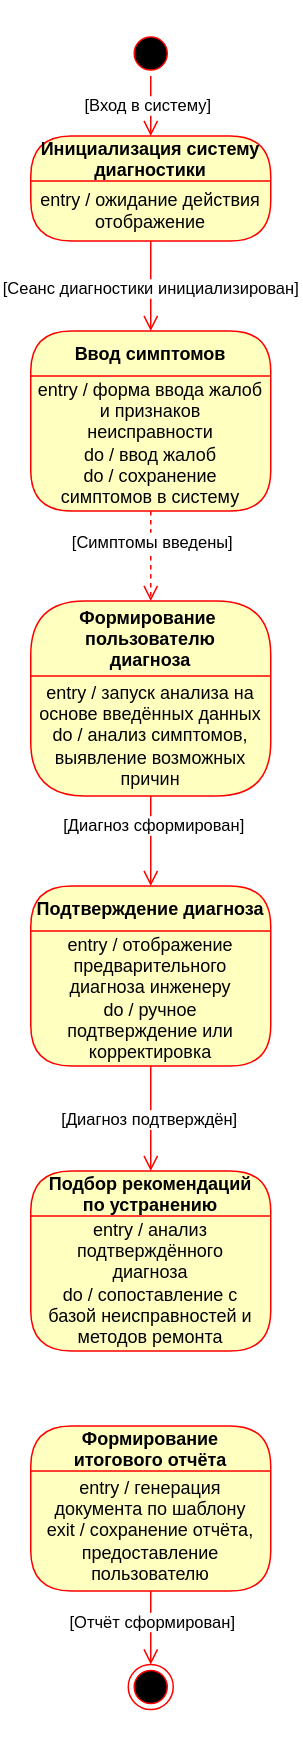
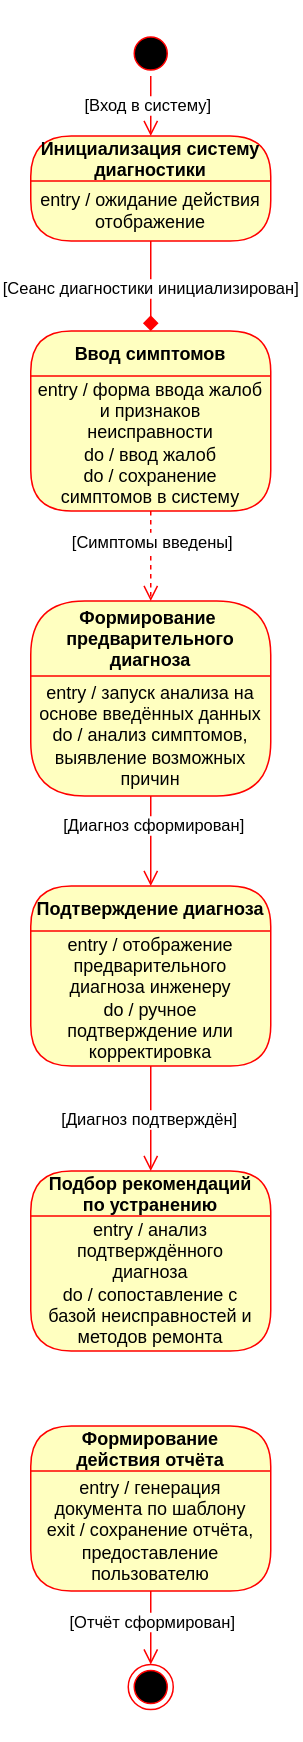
  <mxCell id="0" />
  <mxCell id="1" parent="0" />
  <mxCell id="2" value="" style="ellipse;html=1;shape=startState;fillColor=#000000;strokeColor=#ff0000;" parent="1" vertex="1"><mxGeometry x="85" y="20" width="30" height="30" as="geometry" /></mxCell>
  <mxCell id="3" value="" style="edgeStyle=orthogonalEdgeStyle;html=1;verticalAlign=bottom;endArrow=open;endSize=8;strokeColor=#ff0000;rounded=0;entryX=0.5;entryY=0;entryDx=0;entryDy=0;" parent="1" source="2" target="5" edge="1"><mxGeometry relative="1" as="geometry"><mxPoint x="100" y="90" as="targetPoint" /></mxGeometry></mxCell>
  <mxCell id="4" value="[Вход в систему]" style="edgeLabel;html=1;align=center;verticalAlign=middle;resizable=0;points=[];" parent="3" vertex="1" connectable="0"><mxGeometry x="-0.008" y="-2" relative="1" as="geometry"><mxPoint x="-1" y="-1" as="offset" /></mxGeometry></mxCell>
  <mxCell id="5" value="Инициализация систему&#10;диагностики" style="swimlane;fontStyle=1;align=center;verticalAlign=middle;childLayout=stackLayout;horizontal=1;startSize=30;horizontalStack=0;resizeParent=0;resizeLast=1;container=0;fontColor=#000000;collapsible=0;rounded=1;arcSize=30;strokeColor=#ff0000;fillColor=#ffffc0;swimlaneFillColor=#ffffc0;dropTarget=0;" parent="1" vertex="1"><mxGeometry x="20" y="90" width="160" height="70" as="geometry" /></mxCell>
  <mxCell id="6" value="entry / ожидание действия отображение" style="text;html=1;strokeColor=none;fillColor=none;align=center;verticalAlign=middle;spacingLeft=4;spacingRight=4;whiteSpace=wrap;overflow=hidden;rotatable=0;fontColor=#000000;" parent="5" vertex="1"><mxGeometry y="30" width="160" height="40" as="geometry" /></mxCell>
- <mxCell id="7" value="" style="edgeStyle=orthogonalEdgeStyle;html=1;verticalAlign=bottom;endArrow=open;endSize=8;strokeColor=#ff0000;rounded=0;entryX=0.5;entryY=0;entryDx=0;entryDy=0;" parent="1" source="5" target="9" edge="1"><mxGeometry relative="1" as="geometry"><mxPoint x="100" y="220" as="targetPoint" /></mxGeometry></mxCell>
+ <mxCell id="7" value="" style="edgeStyle=orthogonalEdgeStyle;html=1;verticalAlign=bottom;endArrow=diamond;endSize=8;strokeColor=#ff0000;rounded=0;entryX=0.5;entryY=0;entryDx=0;entryDy=0;" parent="1" source="5" target="9" edge="1"><mxGeometry relative="1" as="geometry"><mxPoint x="100" y="220" as="targetPoint" /></mxGeometry></mxCell>
  <mxCell id="8" value="[Сеанс диагностики инициализирован]" style="edgeLabel;html=1;align=center;verticalAlign=middle;resizable=0;points=[];" parent="7" vertex="1" connectable="0"><mxGeometry x="0.027" y="-1" relative="1" as="geometry"><mxPoint as="offset" /></mxGeometry></mxCell>
  <mxCell id="9" value="Ввод симптомов" style="swimlane;fontStyle=1;align=center;verticalAlign=middle;childLayout=stackLayout;horizontal=1;startSize=30;horizontalStack=0;resizeParent=0;resizeLast=1;container=0;fontColor=#000000;collapsible=0;rounded=1;arcSize=30;strokeColor=#ff0000;fillColor=#ffffc0;swimlaneFillColor=#ffffc0;dropTarget=0;" parent="1" vertex="1"><mxGeometry x="20" y="220" width="160" height="120" as="geometry" /></mxCell>
  <mxCell id="10" value="entry / форма ввода жалоб и признаков неисправности&lt;div&gt;do / ввод жалоб&lt;br&gt;&lt;div&gt;do / сохранение симптомов в систему&lt;/div&gt;&lt;/div&gt;" style="text;html=1;strokeColor=none;fillColor=none;align=center;verticalAlign=middle;spacingLeft=4;spacingRight=4;whiteSpace=wrap;overflow=hidden;rotatable=0;fontColor=#000000;" parent="9" vertex="1"><mxGeometry y="30" width="160" height="90" as="geometry" /></mxCell>
  <mxCell id="11" value="" style="edgeStyle=orthogonalEdgeStyle;html=1;verticalAlign=bottom;endArrow=open;endSize=8;strokeColor=#ff0000;rounded=0;entryX=0.5;entryY=0;entryDx=0;entryDy=0;dashed=1;" parent="1" source="9" target="13" edge="1"><mxGeometry relative="1" as="geometry"><mxPoint x="95" y="370" as="targetPoint" /></mxGeometry></mxCell>
  <mxCell id="12" value="[Симптомы введены]" style="edgeLabel;html=1;align=center;verticalAlign=middle;resizable=0;points=[];" parent="11" vertex="1" connectable="0"><mxGeometry x="-0.373" y="1" relative="1" as="geometry"><mxPoint x="-1" y="1" as="offset" /></mxGeometry></mxCell>
- <mxCell id="13" value="Формирование &#10;пользователю&#10;диагноза" style="swimlane;fontStyle=1;align=center;verticalAlign=middle;childLayout=stackLayout;horizontal=1;startSize=50;horizontalStack=0;resizeParent=0;resizeLast=1;container=0;fontColor=#000000;collapsible=0;rounded=1;arcSize=24;strokeColor=#ff0000;fillColor=#ffffc0;swimlaneFillColor=#ffffc0;dropTarget=0;" parent="1" vertex="1"><mxGeometry x="20" y="400" width="160" height="130" as="geometry" /></mxCell>
+ <mxCell id="13" value="Формирование &#10;предварительного&#10;диагноза" style="swimlane;fontStyle=1;align=center;verticalAlign=middle;childLayout=stackLayout;horizontal=1;startSize=50;horizontalStack=0;resizeParent=0;resizeLast=1;container=0;fontColor=#000000;collapsible=0;rounded=1;arcSize=24;strokeColor=#ff0000;fillColor=#ffffc0;swimlaneFillColor=#ffffc0;dropTarget=0;" parent="1" vertex="1"><mxGeometry x="20" y="400" width="160" height="130" as="geometry" /></mxCell>
  <mxCell id="14" value="entry / запуск анализа на основе введённых данных&lt;br&gt;do / анализ симптомов, выявление возможных причин" style="text;html=1;strokeColor=none;fillColor=none;align=center;verticalAlign=middle;spacingLeft=4;spacingRight=4;whiteSpace=wrap;overflow=hidden;rotatable=0;fontColor=#000000;" parent="13" vertex="1"><mxGeometry y="50" width="160" height="80" as="geometry" /></mxCell>
  <mxCell id="15" value="" style="edgeStyle=orthogonalEdgeStyle;html=1;verticalAlign=bottom;endArrow=open;endSize=8;strokeColor=#ff0000;rounded=0;entryX=0.5;entryY=0;entryDx=0;entryDy=0;" parent="1" source="13" target="17" edge="1"><mxGeometry relative="1" as="geometry"><mxPoint x="100" y="510" as="targetPoint" /></mxGeometry></mxCell>
  <mxCell id="16" value="[Диагноз сформирован]" style="edgeLabel;html=1;align=center;verticalAlign=middle;resizable=0;points=[];" parent="15" vertex="1" connectable="0"><mxGeometry x="-0.373" y="1" relative="1" as="geometry"><mxPoint as="offset" /></mxGeometry></mxCell>
  <mxCell id="17" value="Подтверждение диагноза" style="swimlane;fontStyle=1;align=center;verticalAlign=middle;childLayout=stackLayout;horizontal=1;startSize=30;horizontalStack=0;resizeParent=0;resizeLast=1;container=0;fontColor=#000000;collapsible=0;rounded=1;arcSize=30;strokeColor=#ff0000;fillColor=#ffffc0;swimlaneFillColor=#ffffc0;dropTarget=0;" parent="1" vertex="1"><mxGeometry x="20" y="590" width="160" height="120" as="geometry" /></mxCell>
  <mxCell id="18" value="entry / отображение предварительного диагноза инженеру&lt;br&gt;do / ручное подтверждение или корректировка" style="text;html=1;strokeColor=none;fillColor=none;align=center;verticalAlign=middle;spacingLeft=4;spacingRight=4;whiteSpace=wrap;overflow=hidden;rotatable=0;fontColor=#000000;" parent="17" vertex="1"><mxGeometry y="30" width="160" height="90" as="geometry" /></mxCell>
  <mxCell id="19" value="entry / отображение предварительного диагноза инженеру&lt;br data-end=&quot;1126&quot; data-start=&quot;1123&quot;&gt;&lt;br/&gt;do / ручное подтверждение или корректировка" style="text;html=1;strokeColor=none;fillColor=none;align=center;verticalAlign=middle;spacingLeft=4;spacingRight=4;whiteSpace=wrap;overflow=hidden;rotatable=0;fontColor=#000000;" parent="17" vertex="1"><mxGeometry y="120" width="160" as="geometry" /></mxCell>
  <mxCell id="20" value="" style="edgeStyle=orthogonalEdgeStyle;html=1;verticalAlign=bottom;endArrow=open;endSize=8;strokeColor=#ff0000;rounded=0;entryX=0.5;entryY=0;entryDx=0;entryDy=0;" parent="1" source="17" target="22" edge="1"><mxGeometry relative="1" as="geometry"><mxPoint x="100" y="680" as="targetPoint" /></mxGeometry></mxCell>
  <mxCell id="21" value="[Диагноз подтверждён]" style="edgeLabel;html=1;align=center;verticalAlign=middle;resizable=0;points=[];" parent="20" vertex="1" connectable="0"><mxGeometry x="-0.006" y="-2" relative="1" as="geometry"><mxPoint as="offset" /></mxGeometry></mxCell>
  <mxCell id="22" value="Подбор рекомендаций&#10;по устранению" style="swimlane;fontStyle=1;align=center;verticalAlign=middle;childLayout=stackLayout;horizontal=1;startSize=30;horizontalStack=0;resizeParent=0;resizeLast=1;container=0;fontColor=#000000;collapsible=0;rounded=1;arcSize=30;strokeColor=#ff0000;fillColor=#ffffc0;swimlaneFillColor=#ffffc0;dropTarget=0;" parent="1" vertex="1"><mxGeometry x="20" y="780" width="160" height="120" as="geometry" /></mxCell>
  <mxCell id="23" value="entry / анализ подтверждённого диагноза&lt;br&gt;do / сопоставление с базой неисправностей и методов ремонта" style="text;html=1;strokeColor=none;fillColor=none;align=center;verticalAlign=middle;spacingLeft=4;spacingRight=4;whiteSpace=wrap;overflow=hidden;rotatable=0;fontColor=#000000;" parent="22" vertex="1"><mxGeometry y="30" width="160" height="90" as="geometry" /></mxCell>
- <mxCell id="24" value="Формирование&#10;итогового отчёта" style="swimlane;fontStyle=1;align=center;verticalAlign=middle;childLayout=stackLayout;horizontal=1;startSize=30;horizontalStack=0;resizeParent=0;resizeLast=1;container=0;fontColor=#000000;collapsible=0;rounded=1;arcSize=30;strokeColor=#ff0000;fillColor=#ffffc0;swimlaneFillColor=#ffffc0;dropTarget=0;" parent="1" vertex="1"><mxGeometry x="20" y="950" width="160" height="110" as="geometry" /></mxCell>
+ <mxCell id="24" value="Формирование&#10;действия отчёта" style="swimlane;fontStyle=1;align=center;verticalAlign=middle;childLayout=stackLayout;horizontal=1;startSize=30;horizontalStack=0;resizeParent=0;resizeLast=1;container=0;fontColor=#000000;collapsible=0;rounded=1;arcSize=30;strokeColor=#ff0000;fillColor=#ffffc0;swimlaneFillColor=#ffffc0;dropTarget=0;" parent="1" vertex="1"><mxGeometry x="20" y="950" width="160" height="110" as="geometry" /></mxCell>
  <mxCell id="25" value="entry / генерация документа по шаблону&lt;br&gt;exit / сохранение отчёта, предоставление пользователю" style="text;html=1;strokeColor=none;fillColor=none;align=center;verticalAlign=middle;spacingLeft=4;spacingRight=4;whiteSpace=wrap;overflow=hidden;rotatable=0;fontColor=#000000;" parent="24" vertex="1"><mxGeometry y="30" width="160" height="80" as="geometry" /></mxCell>
  <mxCell id="26" value="" style="edgeStyle=orthogonalEdgeStyle;html=1;verticalAlign=bottom;endArrow=open;endSize=8;strokeColor=#ff0000;rounded=0;entryX=0.5;entryY=0;entryDx=0;entryDy=0;" parent="1" source="24" target="28" edge="1"><mxGeometry relative="1" as="geometry"><mxPoint x="100" y="1120" as="targetPoint" /></mxGeometry></mxCell>
  <mxCell id="27" value="[Отчёт сформирован]" style="edgeLabel;html=1;align=center;verticalAlign=middle;resizable=0;points=[];" parent="26" vertex="1" connectable="0"><mxGeometry x="-0.184" relative="1" as="geometry"><mxPoint as="offset" /></mxGeometry></mxCell>
  <mxCell id="28" value="" style="ellipse;html=1;shape=endState;fillColor=#000000;strokeColor=#ff0000;" parent="1" vertex="1"><mxGeometry x="85" y="1109" width="30" height="30" as="geometry" /></mxCell>
